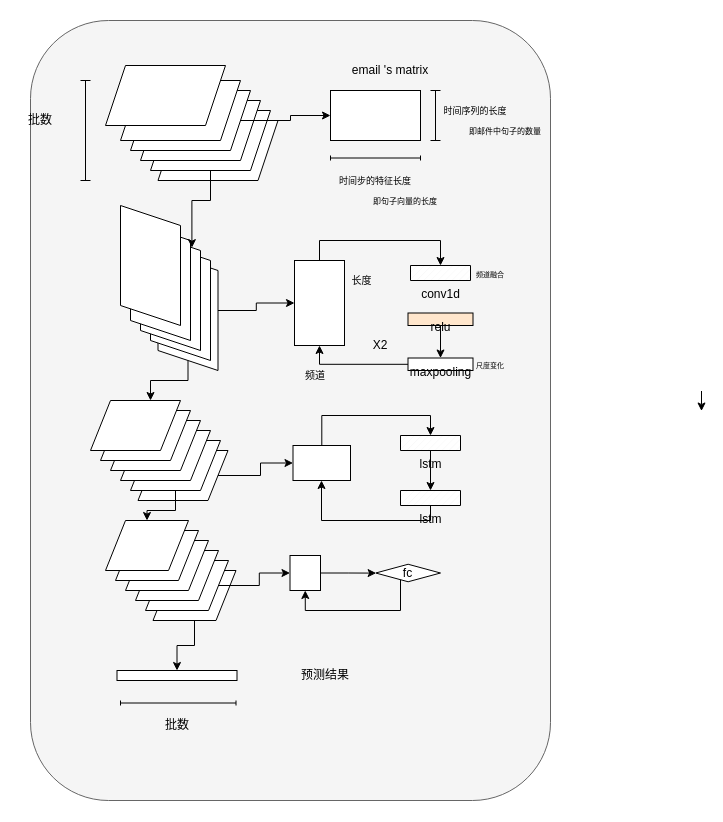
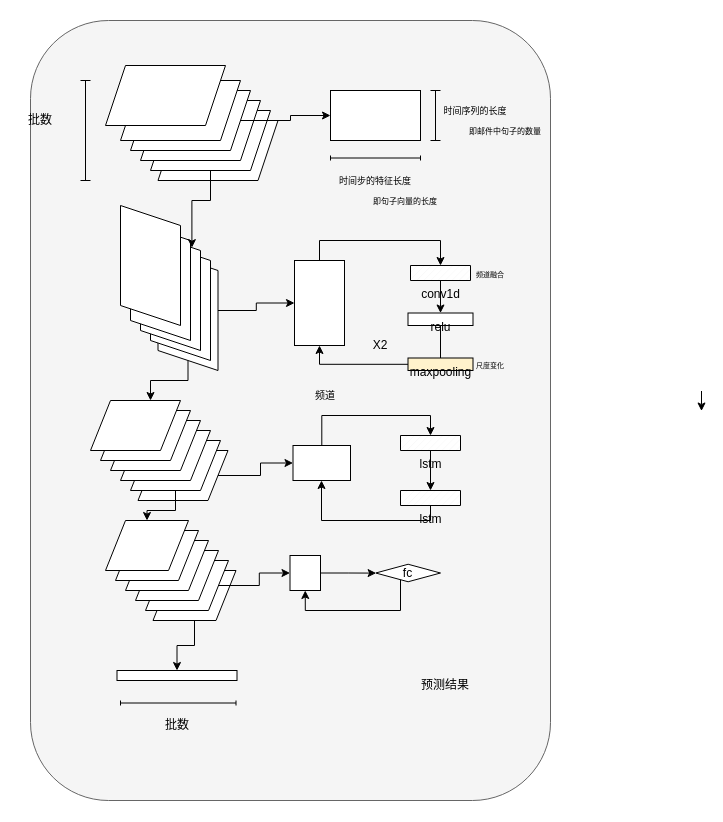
  <mxCell id="0" />
  <mxCell id="1" parent="0" />
  <mxCell id="2" value="" style="rounded=1;whiteSpace=wrap;html=1;direction=south;fillColor=#f5f5f5;fontColor=#333333;strokeColor=#666666;" vertex="1" parent="1"><mxGeometry x="30" y="20" width="520" height="780" as="geometry" /></mxCell>
  <mxCell id="3" value="" style="edgeStyle=orthogonalEdgeStyle;rounded=0;orthogonalLoop=1;jettySize=auto;html=1;" edge="1" parent="1" source="4" target="48"><mxGeometry relative="1" as="geometry" /></mxCell>
  <mxCell id="4" value="" style="shape=parallelogram;perimeter=parallelogramPerimeter;whiteSpace=wrap;html=1;fixedSize=1;movable=1;resizable=1;rotatable=1;deletable=1;editable=1;locked=0;connectable=1;direction=east;" parent="1" vertex="1"><mxGeometry x="137.5" y="450" width="90" height="50" as="geometry" /></mxCell>
  <mxCell id="5" value="" style="edgeStyle=orthogonalEdgeStyle;rounded=0;orthogonalLoop=1;jettySize=auto;html=1;" edge="1" parent="1" source="6" target="61"><mxGeometry relative="1" as="geometry" /></mxCell>
  <mxCell id="6" value="" style="shape=parallelogram;perimeter=parallelogramPerimeter;whiteSpace=wrap;html=1;fixedSize=1;movable=1;resizable=1;rotatable=1;deletable=1;editable=1;locked=0;connectable=1;direction=east;" parent="1" vertex="1"><mxGeometry x="130" y="440" width="90" height="50" as="geometry" /></mxCell>
  <mxCell id="7" value="" style="shape=parallelogram;perimeter=parallelogramPerimeter;whiteSpace=wrap;html=1;fixedSize=1;movable=1;resizable=1;rotatable=1;deletable=1;editable=1;locked=0;connectable=1;direction=east;" parent="1" vertex="1"><mxGeometry x="120" y="430" width="90" height="50" as="geometry" /></mxCell>
  <mxCell id="8" value="" style="shape=parallelogram;perimeter=parallelogramPerimeter;whiteSpace=wrap;html=1;fixedSize=1;movable=1;resizable=1;rotatable=1;deletable=1;editable=1;locked=0;connectable=1;direction=east;" parent="1" vertex="1"><mxGeometry x="110" y="420" width="90" height="50" as="geometry" /></mxCell>
  <mxCell id="9" value="" style="shape=parallelogram;perimeter=parallelogramPerimeter;whiteSpace=wrap;html=1;fixedSize=1;movable=1;resizable=1;rotatable=1;deletable=1;editable=1;locked=0;connectable=1;direction=east;" parent="1" vertex="1"><mxGeometry x="100" y="410" width="90" height="50" as="geometry" /></mxCell>
  <mxCell id="10" value="" style="shape=parallelogram;perimeter=parallelogramPerimeter;whiteSpace=wrap;html=1;fixedSize=1;" parent="1" vertex="1"><mxGeometry x="157.5" y="120" width="120" height="60" as="geometry" /></mxCell>
  <mxCell id="11" value="" style="shape=parallelogram;perimeter=parallelogramPerimeter;whiteSpace=wrap;html=1;fixedSize=1;" parent="1" vertex="1"><mxGeometry x="150" y="110" width="120" height="60" as="geometry" /></mxCell>
  <mxCell id="12" value="" style="shape=parallelogram;perimeter=parallelogramPerimeter;whiteSpace=wrap;html=1;fixedSize=1;" parent="1" vertex="1"><mxGeometry x="140" y="100" width="120" height="60" as="geometry" /></mxCell>
  <mxCell id="13" style="edgeStyle=orthogonalEdgeStyle;rounded=0;orthogonalLoop=1;jettySize=auto;html=1;exitX=0;exitY=0.5;exitDx=0;exitDy=0;entryX=0;entryY=0.5;entryDx=0;entryDy=0;" parent="1" source="14" target="22" edge="1"><mxGeometry relative="1" as="geometry" /></mxCell>
  <mxCell id="14" value="" style="shape=parallelogram;perimeter=parallelogramPerimeter;whiteSpace=wrap;html=1;fixedSize=1;direction=west;" parent="1" vertex="1"><mxGeometry x="130" y="90" width="120" height="60" as="geometry" /></mxCell>
  <mxCell id="15" value="" style="shape=parallelogram;perimeter=parallelogramPerimeter;whiteSpace=wrap;html=1;fixedSize=1;" parent="1" vertex="1"><mxGeometry x="120" y="80" width="120" height="60" as="geometry" /></mxCell>
  <mxCell id="16" value="" style="edgeStyle=orthogonalEdgeStyle;rounded=0;orthogonalLoop=1;jettySize=auto;html=1;" parent="1" source="19" target="36" edge="1"><mxGeometry relative="1" as="geometry" /></mxCell>
  <mxCell id="17" style="edgeStyle=orthogonalEdgeStyle;rounded=0;orthogonalLoop=1;jettySize=auto;html=1;exitX=0.5;exitY=1;exitDx=0;exitDy=0;" parent="1" source="19" edge="1"><mxGeometry relative="1" as="geometry"><mxPoint x="217.619" y="309.81" as="targetPoint" /></mxGeometry></mxCell>
  <mxCell id="18" value="" style="edgeStyle=orthogonalEdgeStyle;rounded=0;orthogonalLoop=1;jettySize=auto;html=1;" edge="1" parent="1" source="19" target="34"><mxGeometry relative="1" as="geometry"><Array as="points"><mxPoint x="187" y="380" /><mxPoint x="150" y="380" /></Array></mxGeometry></mxCell>
  <mxCell id="19" value="" style="shape=parallelogram;perimeter=parallelogramPerimeter;whiteSpace=wrap;html=1;fixedSize=1;movable=1;resizable=1;rotatable=1;deletable=1;editable=1;locked=0;connectable=1;direction=north;" parent="1" vertex="1"><mxGeometry x="157.5" y="250" width="60" height="120" as="geometry" /></mxCell>
  <mxCell id="20" value="" style="shape=parallelogram;perimeter=parallelogramPerimeter;whiteSpace=wrap;html=1;fixedSize=1;direction=south;movable=1;resizable=1;rotatable=1;deletable=1;editable=1;locked=0;connectable=1;" parent="1" vertex="1"><mxGeometry x="150" y="240" width="60" height="120" as="geometry" /></mxCell>
  <mxCell id="21" value="" style="shape=parallelogram;perimeter=parallelogramPerimeter;whiteSpace=wrap;html=1;fixedSize=1;movable=1;resizable=1;rotatable=1;deletable=1;editable=1;locked=0;connectable=1;direction=north;" parent="1" vertex="1"><mxGeometry x="140" y="230" width="60" height="120" as="geometry" /></mxCell>
  <mxCell id="22" value="" style="rounded=0;whiteSpace=wrap;html=1;" parent="1" vertex="1"><mxGeometry x="330" y="90" width="90" height="50" as="geometry" /></mxCell>
- <mxCell id="23" value="email 's matrix" style="text;html=1;align=center;verticalAlign=middle;whiteSpace=wrap;rounded=0;" parent="1" vertex="1"><mxGeometry x="350" y="55" width="80" height="30" as="geometry" /></mxCell>
  <mxCell id="24" value="" style="shape=crossbar;whiteSpace=wrap;html=1;rounded=1;direction=south;" parent="1" vertex="1"><mxGeometry x="430" y="90" width="10" height="50" as="geometry" /></mxCell>
  <mxCell id="25" value="&lt;font style=&quot;font-size: 9px;&quot;&gt;时间序列的长度&lt;/font&gt;" style="text;html=1;align=center;verticalAlign=middle;whiteSpace=wrap;rounded=0;" parent="1" vertex="1"><mxGeometry x="420" y="95" width="110" height="30" as="geometry" /></mxCell>
  <mxCell id="26" value="" style="shape=crossbar;whiteSpace=wrap;html=1;rounded=1;direction=west;" parent="1" vertex="1"><mxGeometry x="330" y="155" width="90" height="5" as="geometry" /></mxCell>
  <mxCell id="27" value="&lt;font style=&quot;font-size: 9px;&quot;&gt;时间步的特征长度&lt;/font&gt;" style="text;html=1;align=center;verticalAlign=middle;whiteSpace=wrap;rounded=0;" parent="1" vertex="1"><mxGeometry x="320" y="165" width="110" height="30" as="geometry" /></mxCell>
  <mxCell id="28" value="&lt;font style=&quot;font-size: 8px;&quot;&gt;即句子向量的长度&lt;/font&gt;" style="text;html=1;align=center;verticalAlign=middle;whiteSpace=wrap;rounded=0;" parent="1" vertex="1"><mxGeometry x="340" y="195" width="130" height="10" as="geometry" /></mxCell>
  <mxCell id="29" value="&lt;font style=&quot;font-size: 8px;&quot;&gt;即邮件中句子的数量&lt;/font&gt;" style="text;html=1;align=center;verticalAlign=middle;whiteSpace=wrap;rounded=0;" parent="1" vertex="1"><mxGeometry x="440" y="125" width="130" height="10" as="geometry" /></mxCell>
  <mxCell id="30" value="批数" style="text;html=1;align=center;verticalAlign=middle;whiteSpace=wrap;rounded=0;" parent="1" vertex="1"><mxGeometry x="20" y="105" width="40" height="30" as="geometry" /></mxCell>
  <mxCell id="31" value="" style="shape=parallelogram;perimeter=parallelogramPerimeter;whiteSpace=wrap;html=1;fixedSize=1;" parent="1" vertex="1"><mxGeometry x="105" y="65" width="120" height="60" as="geometry" /></mxCell>
  <mxCell id="32" value="" style="shape=parallelogram;perimeter=parallelogramPerimeter;whiteSpace=wrap;html=1;fixedSize=1;movable=1;resizable=1;rotatable=1;deletable=1;editable=1;locked=0;connectable=1;direction=north;" parent="1" vertex="1"><mxGeometry x="130" y="220" width="60" height="120" as="geometry" /></mxCell>
  <mxCell id="33" value="" style="shape=parallelogram;perimeter=parallelogramPerimeter;whiteSpace=wrap;html=1;fixedSize=1;movable=1;resizable=1;rotatable=1;deletable=1;editable=1;locked=0;connectable=1;direction=north;" parent="1" vertex="1"><mxGeometry x="120" y="205" width="60" height="120" as="geometry" /></mxCell>
  <mxCell id="34" value="" style="shape=parallelogram;perimeter=parallelogramPerimeter;whiteSpace=wrap;html=1;fixedSize=1;movable=1;resizable=1;rotatable=1;deletable=1;editable=1;locked=0;connectable=1;direction=east;" parent="1" vertex="1"><mxGeometry x="90" y="400" width="90" height="50" as="geometry" /></mxCell>
  <mxCell id="35" value="" style="shape=crossbar;whiteSpace=wrap;html=1;rounded=1;direction=south;" parent="1" vertex="1"><mxGeometry x="80" y="80" width="10" height="100" as="geometry" /></mxCell>
  <mxCell id="36" value="" style="rounded=0;whiteSpace=wrap;html=1;direction=south;" parent="1" vertex="1"><mxGeometry x="294" y="260" width="50" height="85" as="geometry" /></mxCell>
- <mxCell id="37" value="&lt;font size=&quot;1&quot;&gt;频道&lt;/font&gt;" style="text;html=1;align=center;verticalAlign=middle;whiteSpace=wrap;rounded=0;" parent="1" vertex="1"><mxGeometry x="260" y="360" width="110" height="30" as="geometry" /></mxCell>
- <mxCell id="38" value="&lt;font size=&quot;1&quot;&gt;长度&lt;/font&gt;" style="text;html=1;align=center;verticalAlign=middle;whiteSpace=wrap;rounded=0;" parent="1" vertex="1"><mxGeometry x="344" y="265" width="35" height="30" as="geometry" /></mxCell>
+ <mxCell id="37" value="&lt;font size=&quot;1&quot;&gt;频道&lt;/font&gt;" style="text;html=1;align=center;verticalAlign=middle;whiteSpace=wrap;rounded=0;" parent="1" vertex="1"><mxGeometry x="270" y="380" width="110" height="30" as="geometry" /></mxCell>
+ <mxCell id="39" value="" style="edgeStyle=orthogonalEdgeStyle;rounded=0;orthogonalLoop=1;jettySize=auto;html=1;" parent="1" source="40" target="42" edge="1"><mxGeometry relative="1" as="geometry" /></mxCell>
  <mxCell id="40" value="conv1d" style="verticalLabelPosition=bottom;verticalAlign=top;html=1;shape=mxgraph.basic.patternFillRect;fillStyle=diag;step=5;fillStrokeWidth=0.2;fillStrokeColor=#dddddd;" parent="1" vertex="1"><mxGeometry x="410" y="265" width="60" height="15" as="geometry" /></mxCell>
- <mxCell id="41" value="" style="edgeStyle=orthogonalEdgeStyle;rounded=0;orthogonalLoop=1;jettySize=auto;html=1;" parent="1" source="42" target="44" edge="1"><mxGeometry relative="1" as="geometry" /></mxCell>
- <mxCell id="42" value="relu" style="whiteSpace=wrap;html=1;verticalAlign=top;fillStyle=diag;fillColor=#ffe6cc;" parent="1" vertex="1"><mxGeometry x="407.5" y="312.5" width="65" height="12.5" as="geometry" /></mxCell>
+ <mxCell id="41" value="" style="edgeStyle=orthogonalEdgeStyle;rounded=0;orthogonalLoop=1;jettySize=auto;html=1;endArrow=none;" parent="1" source="42" target="44" edge="1"><mxGeometry relative="1" as="geometry" /></mxCell>
+ <mxCell id="42" value="relu" style="whiteSpace=wrap;html=1;verticalAlign=top;fillStyle=diag;" parent="1" vertex="1"><mxGeometry x="407.5" y="312.5" width="65" height="12.5" as="geometry" /></mxCell>
  <mxCell id="43" style="edgeStyle=orthogonalEdgeStyle;rounded=0;orthogonalLoop=1;jettySize=auto;html=1;" parent="1" source="44" target="36" edge="1"><mxGeometry relative="1" as="geometry"><Array as="points"><mxPoint x="319" y="364" /></Array></mxGeometry></mxCell>
- <mxCell id="44" value="maxpooling" style="whiteSpace=wrap;html=1;verticalAlign=top;fillStyle=diag;" parent="1" vertex="1"><mxGeometry x="407.5" y="357.5" width="65" height="12.5" as="geometry" /></mxCell>
+ <mxCell id="44" value="maxpooling" style="whiteSpace=wrap;html=1;verticalAlign=top;fillStyle=diag;fillColor=#fff2cc;" parent="1" vertex="1"><mxGeometry x="407.5" y="357.5" width="65" height="12.5" as="geometry" /></mxCell>
  <mxCell id="45" style="edgeStyle=orthogonalEdgeStyle;rounded=0;orthogonalLoop=1;jettySize=auto;html=1;entryX=0.5;entryY=0;entryDx=0;entryDy=0;entryPerimeter=0;exitX=0;exitY=0.5;exitDx=0;exitDy=0;" parent="1" source="36" target="40" edge="1"><mxGeometry relative="1" as="geometry" /></mxCell>
  <mxCell id="46" value="X2" style="text;html=1;align=center;verticalAlign=middle;whiteSpace=wrap;rounded=0;" parent="1" vertex="1"><mxGeometry x="350" y="330" width="60" height="30" as="geometry" /></mxCell>
  <mxCell id="47" value="" style="edgeStyle=orthogonalEdgeStyle;rounded=0;orthogonalLoop=1;jettySize=auto;html=1;entryX=1;entryY=1;entryDx=0;entryDy=0;" parent="1" source="11" target="21" edge="1"><mxGeometry relative="1" as="geometry" /></mxCell>
  <mxCell id="48" value="" style="whiteSpace=wrap;html=1;resizable=1;" vertex="1" parent="1"><mxGeometry x="292.5" y="445" width="57.5" height="35" as="geometry" /></mxCell>
  <mxCell id="49" value="" style="edgeStyle=orthogonalEdgeStyle;rounded=0;orthogonalLoop=1;jettySize=auto;html=1;" edge="1" parent="1" source="50" target="52"><mxGeometry relative="1" as="geometry" /></mxCell>
  <mxCell id="50" value="lstm" style="verticalLabelPosition=bottom;verticalAlign=top;html=1;shape=mxgraph.basic.patternFillRect;fillStyle=diag;step=5;fillStrokeWidth=0.2;fillStrokeColor=#dddddd;" vertex="1" parent="1"><mxGeometry x="400" y="435" width="60" height="15" as="geometry" /></mxCell>
  <mxCell id="51" style="edgeStyle=orthogonalEdgeStyle;rounded=0;orthogonalLoop=1;jettySize=auto;html=1;" edge="1" parent="1" source="52" target="48"><mxGeometry relative="1" as="geometry"><Array as="points"><mxPoint x="430" y="520" /><mxPoint x="321" y="520" /></Array></mxGeometry></mxCell>
  <mxCell id="52" value="lstm" style="verticalLabelPosition=bottom;verticalAlign=top;html=1;shape=mxgraph.basic.patternFillRect;fillStyle=diag;step=5;fillStrokeWidth=0.2;fillStrokeColor=#dddddd;" vertex="1" parent="1"><mxGeometry x="400" y="490" width="60" height="15" as="geometry" /></mxCell>
  <mxCell id="53" style="edgeStyle=orthogonalEdgeStyle;rounded=0;orthogonalLoop=1;jettySize=auto;html=1;entryX=0.5;entryY=0;entryDx=0;entryDy=0;entryPerimeter=0;" edge="1" parent="1" source="48" target="50"><mxGeometry relative="1" as="geometry"><Array as="points"><mxPoint x="321" y="415" /><mxPoint x="430" y="415" /></Array></mxGeometry></mxCell>
  <mxCell id="54" value="" style="edgeStyle=orthogonalEdgeStyle;rounded=0;orthogonalLoop=1;jettySize=auto;html=1;" edge="1" parent="1" source="55" target="62"><mxGeometry relative="1" as="geometry" /></mxCell>
  <mxCell id="55" value="" style="shape=parallelogram;perimeter=parallelogramPerimeter;whiteSpace=wrap;html=1;fixedSize=1;movable=1;resizable=1;rotatable=1;deletable=1;editable=1;locked=0;connectable=1;direction=east;" vertex="1" parent="1"><mxGeometry x="152.5" y="570" width="83" height="50" as="geometry" /></mxCell>
  <mxCell id="56" value="" style="edgeStyle=orthogonalEdgeStyle;rounded=0;orthogonalLoop=1;jettySize=auto;html=1;" edge="1" parent="1" source="57" target="64"><mxGeometry relative="1" as="geometry" /></mxCell>
  <mxCell id="57" value="" style="shape=parallelogram;perimeter=parallelogramPerimeter;whiteSpace=wrap;html=1;fixedSize=1;movable=1;resizable=1;rotatable=1;deletable=1;editable=1;locked=0;connectable=1;direction=east;" vertex="1" parent="1"><mxGeometry x="145" y="560" width="83" height="50" as="geometry" /></mxCell>
  <mxCell id="58" value="" style="shape=parallelogram;perimeter=parallelogramPerimeter;whiteSpace=wrap;html=1;fixedSize=1;movable=1;resizable=1;rotatable=1;deletable=1;editable=1;locked=0;connectable=1;direction=east;" vertex="1" parent="1"><mxGeometry x="135" y="550" width="83" height="50" as="geometry" /></mxCell>
  <mxCell id="59" value="" style="shape=parallelogram;perimeter=parallelogramPerimeter;whiteSpace=wrap;html=1;fixedSize=1;movable=1;resizable=1;rotatable=1;deletable=1;editable=1;locked=0;connectable=1;direction=east;" vertex="1" parent="1"><mxGeometry x="125" y="540" width="83" height="50" as="geometry" /></mxCell>
  <mxCell id="60" value="" style="shape=parallelogram;perimeter=parallelogramPerimeter;whiteSpace=wrap;html=1;fixedSize=1;movable=1;resizable=1;rotatable=1;deletable=1;editable=1;locked=0;connectable=1;direction=east;" vertex="1" parent="1"><mxGeometry x="115" y="530" width="83" height="50" as="geometry" /></mxCell>
  <mxCell id="61" value="" style="shape=parallelogram;perimeter=parallelogramPerimeter;whiteSpace=wrap;html=1;fixedSize=1;movable=1;resizable=1;rotatable=1;deletable=1;editable=1;locked=0;connectable=1;direction=east;" vertex="1" parent="1"><mxGeometry x="105" y="520" width="83" height="50" as="geometry" /></mxCell>
  <mxCell id="62" value="" style="rounded=0;whiteSpace=wrap;html=1;" vertex="1" parent="1"><mxGeometry x="116.5" y="670" width="120" height="10" as="geometry" /></mxCell>
  <mxCell id="63" value="" style="edgeStyle=orthogonalEdgeStyle;rounded=0;orthogonalLoop=1;jettySize=auto;html=1;" edge="1" parent="1" source="64" target="66"><mxGeometry relative="1" as="geometry" /></mxCell>
  <mxCell id="64" value="" style="whiteSpace=wrap;html=1;resizable=1;" vertex="1" parent="1"><mxGeometry x="289.5" y="555" width="30.5" height="35" as="geometry" /></mxCell>
  <mxCell id="65" style="edgeStyle=orthogonalEdgeStyle;rounded=0;orthogonalLoop=1;jettySize=auto;html=1;entryX=0.5;entryY=1;entryDx=0;entryDy=0;" edge="1" parent="1" source="66" target="64"><mxGeometry relative="1" as="geometry"><Array as="points"><mxPoint x="400" y="610" /><mxPoint x="305" y="610" /></Array></mxGeometry></mxCell>
  <mxCell id="66" value="fc" style="rhombus;whiteSpace=wrap;html=1;resizable=1;" vertex="1" parent="1"><mxGeometry x="375.25" y="563.75" width="64.75" height="17.5" as="geometry" /></mxCell>
  <mxCell id="67" value="&lt;font style=&quot;font-size: 7px;&quot;&gt;频道融合&lt;/font&gt;" style="text;html=1;align=center;verticalAlign=middle;whiteSpace=wrap;rounded=0;" vertex="1" parent="1"><mxGeometry x="460" y="257.5" width="60" height="30" as="geometry" /></mxCell>
  <mxCell id="68" value="&lt;span style=&quot;font-size: 7px;&quot;&gt;尺度变化&lt;/span&gt;" style="text;html=1;align=center;verticalAlign=middle;whiteSpace=wrap;rounded=0;" vertex="1" parent="1"><mxGeometry x="460" y="348.75" width="60" height="30" as="geometry" /></mxCell>
  <mxCell id="69" value="" style="shape=crossbar;whiteSpace=wrap;html=1;rounded=1;direction=west;" vertex="1" parent="1"><mxGeometry x="120" y="700" width="115.5" height="5" as="geometry" /></mxCell>
  <mxCell id="70" value="批数" style="text;html=1;align=center;verticalAlign=middle;whiteSpace=wrap;rounded=0;" vertex="1" parent="1"><mxGeometry x="146.5" y="710" width="60" height="30" as="geometry" /></mxCell>
- <mxCell id="71" value="预测结果" style="text;html=1;align=center;verticalAlign=middle;whiteSpace=wrap;rounded=0;" vertex="1" parent="1"><mxGeometry x="240" y="655" width="170" height="40" as="geometry" /></mxCell>
+ <mxCell id="71" value="预测结果" style="text;html=1;align=center;verticalAlign=middle;whiteSpace=wrap;rounded=0;" vertex="1" parent="1"><mxGeometry x="360" y="665" width="170" height="40" as="geometry" /></mxCell>
  <mxCell id="72" style="edgeStyle=orthogonalEdgeStyle;rounded=0;orthogonalLoop=1;jettySize=auto;html=1;" edge="1" parent="1"><mxGeometry relative="1" as="geometry"><mxPoint x="701" y="390.5" as="sourcePoint" /><mxPoint x="701" y="410.5" as="targetPoint" /></mxGeometry></mxCell>
